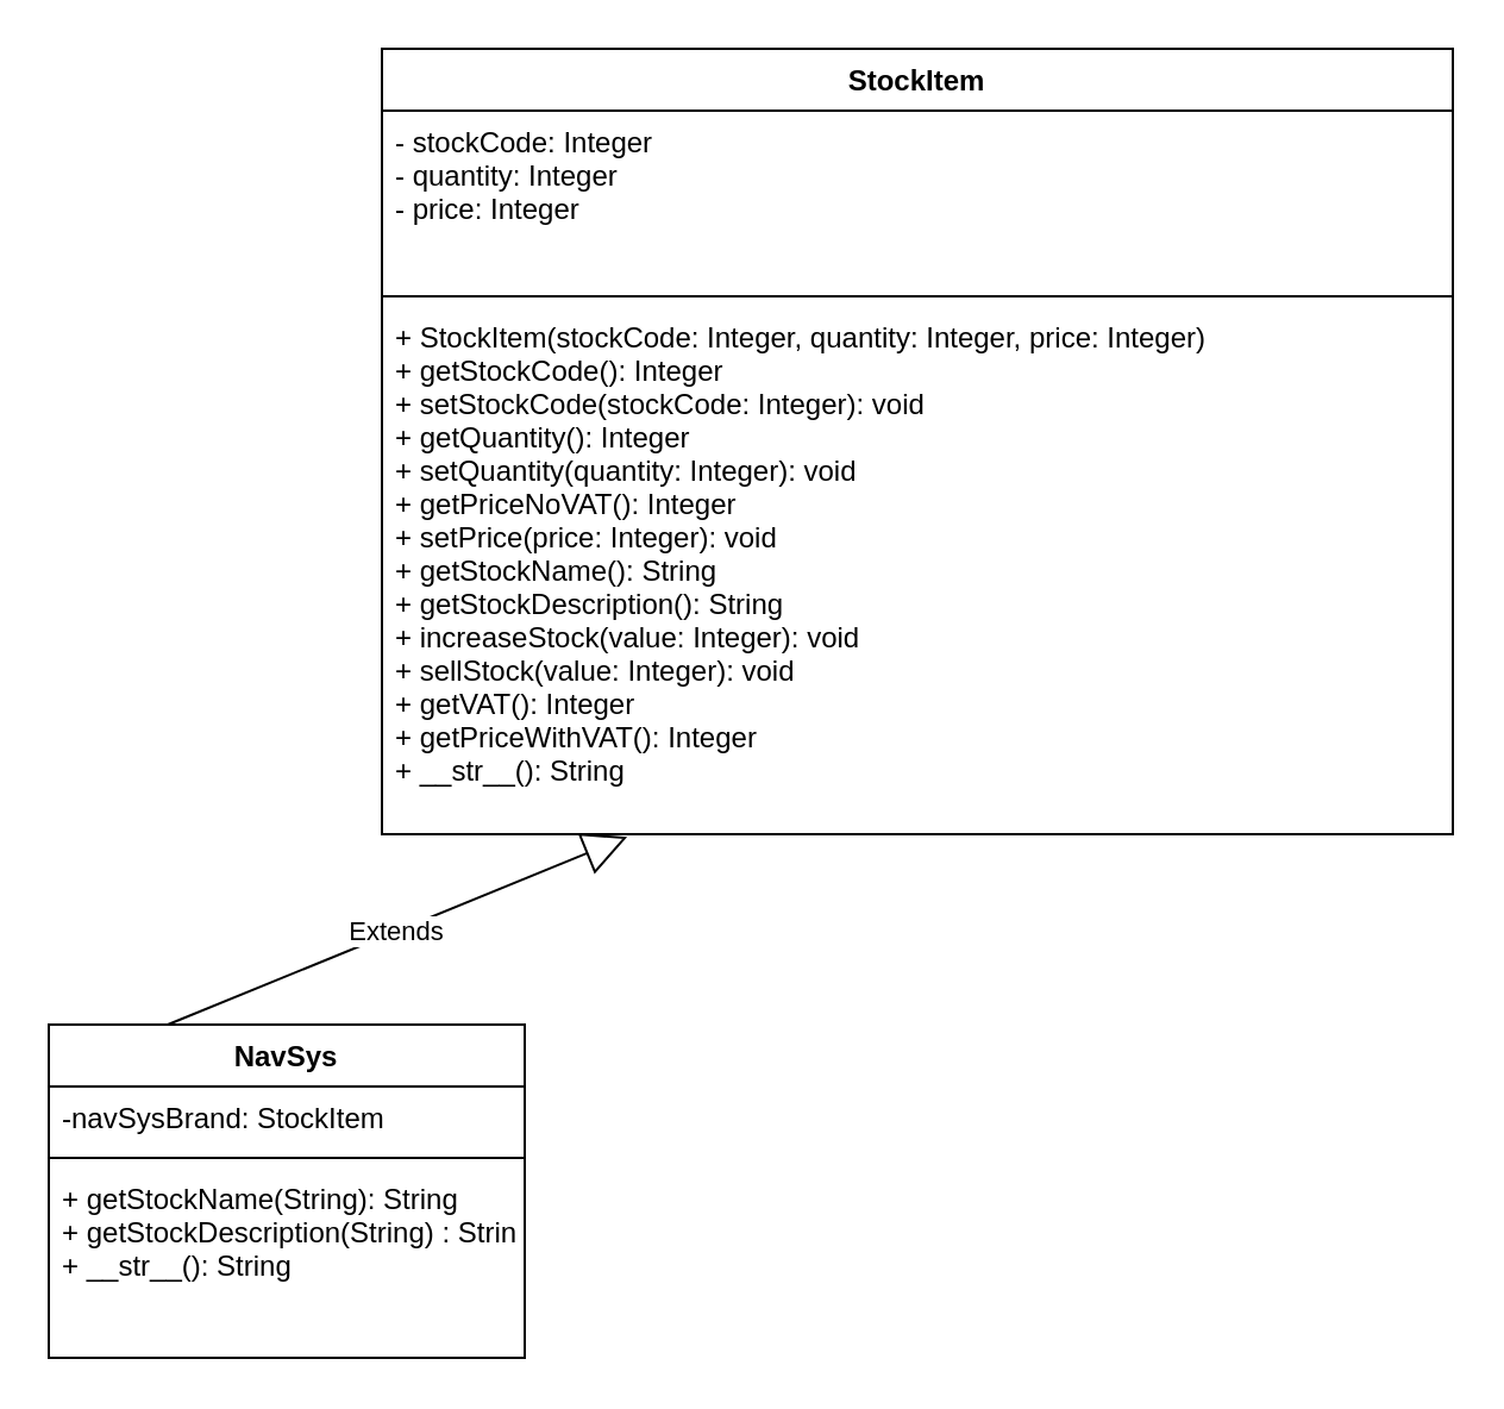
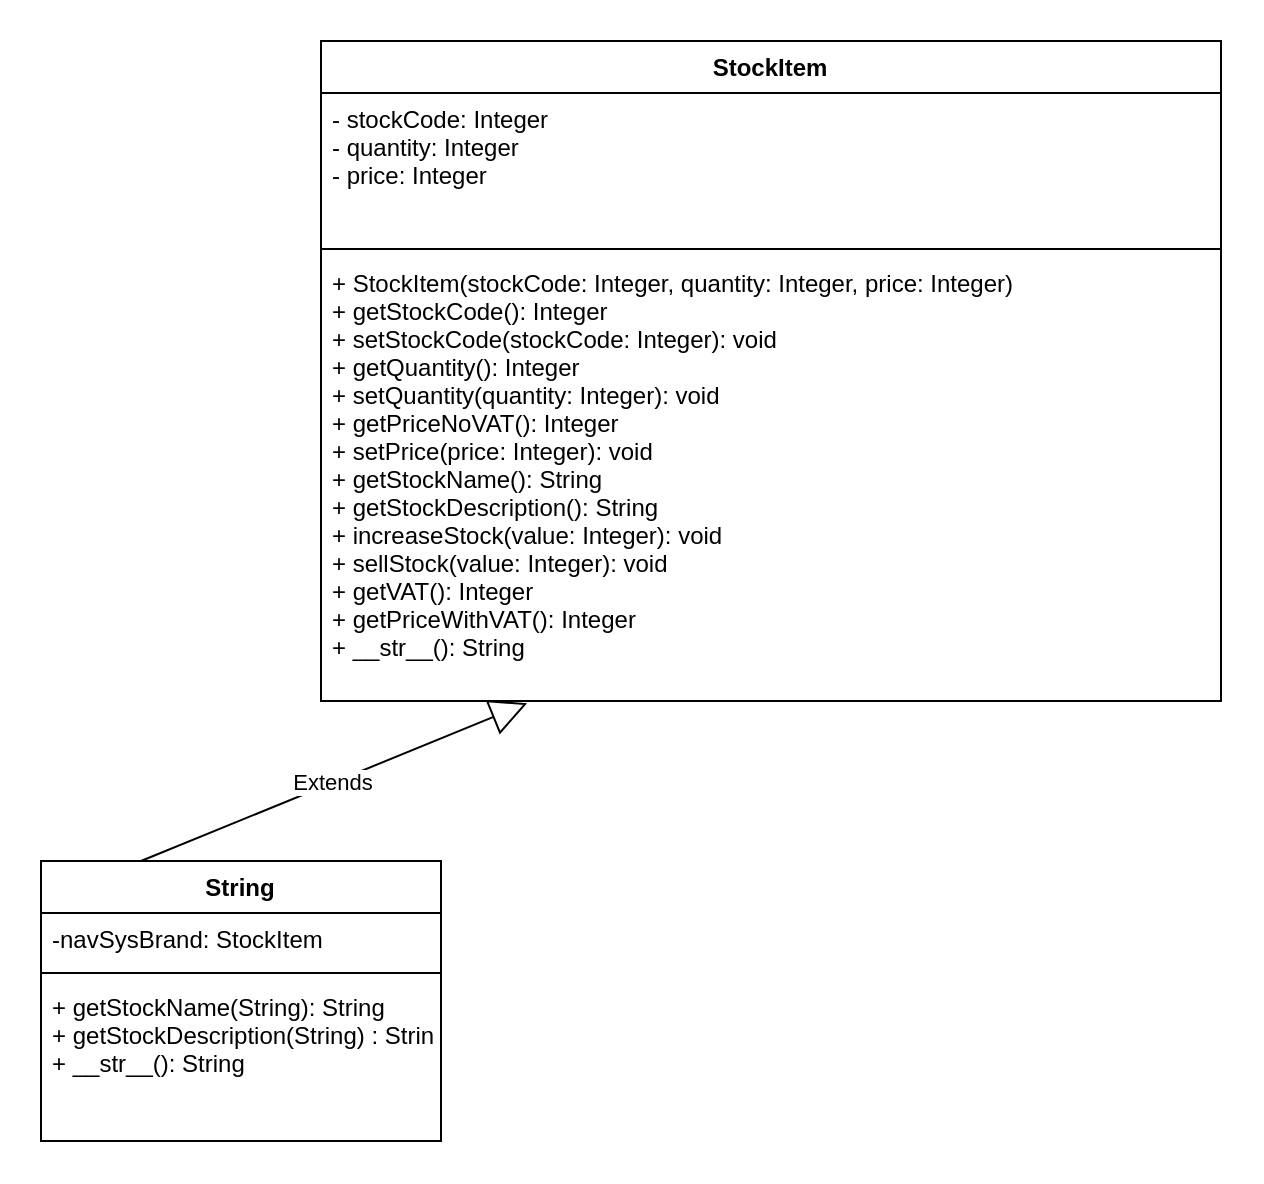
  <mxCell id="0" />
  <mxCell id="1" parent="0" />
  <mxCell id="2" value="StockItem" style="swimlane;fontStyle=1;align=center;verticalAlign=top;childLayout=stackLayout;horizontal=1;startSize=26;horizontalStack=0;resizeParent=1;resizeParentMax=0;resizeLast=0;collapsible=1;marginBottom=0;" parent="1" vertex="1"><mxGeometry x="160" y="20" width="450" height="330" as="geometry" /></mxCell>
  <mxCell id="3" value="- stockCode: Integer&#10;- quantity: Integer&#10;- price: Integer" style="text;strokeColor=none;fillColor=none;align=left;verticalAlign=top;spacingLeft=4;spacingRight=4;overflow=hidden;rotatable=0;points=[[0,0.5],[1,0.5]];portConstraint=eastwest;" parent="2" vertex="1"><mxGeometry y="26" width="450" height="74" as="geometry" /></mxCell>
  <mxCell id="4" value="" style="line;strokeWidth=1;fillColor=none;align=left;verticalAlign=middle;spacingTop=-1;spacingLeft=3;spacingRight=3;rotatable=0;labelPosition=right;points=[];portConstraint=eastwest;" parent="2" vertex="1"><mxGeometry y="100" width="450" height="8" as="geometry" /></mxCell>
  <mxCell id="5" value="+ StockItem(stockCode: Integer, quantity: Integer, price: Integer)&#10;+ getStockCode(): Integer&#10;+ setStockCode(stockCode: Integer): void&#10;+ getQuantity(): Integer&#10;+ setQuantity(quantity: Integer): void&#10;+ getPriceNoVAT(): Integer&#10;+ setPrice(price: Integer): void&#10;+ getStockName(): String&#10;+ getStockDescription(): String&#10;+ increaseStock(value: Integer): void&#10;+ sellStock(value: Integer): void&#10;+ getVAT(): Integer&#10;+ getPriceWithVAT(): Integer&#10;+ __str__(): String" style="text;strokeColor=none;fillColor=none;align=left;verticalAlign=top;spacingLeft=4;spacingRight=4;overflow=hidden;rotatable=0;points=[[0,0.5],[1,0.5]];portConstraint=eastwest;" parent="2" vertex="1"><mxGeometry y="108" width="450" height="222" as="geometry" /></mxCell>
- <mxCell id="6" value="NavSys" style="swimlane;fontStyle=1;align=center;verticalAlign=top;childLayout=stackLayout;horizontal=1;startSize=26;horizontalStack=0;resizeParent=1;resizeParentMax=0;resizeLast=0;collapsible=1;marginBottom=0;" vertex="1" parent="1"><mxGeometry x="20" y="430" width="200" height="140" as="geometry" /></mxCell>
+ <mxCell id="6" value="String" style="swimlane;fontStyle=1;align=center;verticalAlign=top;childLayout=stackLayout;horizontal=1;startSize=26;horizontalStack=0;resizeParent=1;resizeParentMax=0;resizeLast=0;collapsible=1;marginBottom=0;" vertex="1" parent="1"><mxGeometry x="20" y="430" width="200" height="140" as="geometry" /></mxCell>
  <mxCell id="7" value="-navSysBrand: StockItem" style="text;strokeColor=none;fillColor=none;align=left;verticalAlign=top;spacingLeft=4;spacingRight=4;overflow=hidden;rotatable=0;points=[[0,0.5],[1,0.5]];portConstraint=eastwest;" vertex="1" parent="6"><mxGeometry y="26" width="200" height="26" as="geometry" /></mxCell>
  <mxCell id="8" value="" style="line;strokeWidth=1;fillColor=none;align=left;verticalAlign=middle;spacingTop=-1;spacingLeft=3;spacingRight=3;rotatable=0;labelPosition=right;points=[];portConstraint=eastwest;" vertex="1" parent="6"><mxGeometry y="52" width="200" height="8" as="geometry" /></mxCell>
  <mxCell id="9" value="+ getStockName(String): String&#10;+ getStockDescription(String) : String&#10;+ __str__(): String" style="text;strokeColor=none;fillColor=none;align=left;verticalAlign=top;spacingLeft=4;spacingRight=4;overflow=hidden;rotatable=0;points=[[0,0.5],[1,0.5]];portConstraint=eastwest;" vertex="1" parent="6"><mxGeometry y="60" width="200" height="80" as="geometry" /></mxCell>
  <mxCell id="10" value="Extends" style="endArrow=block;endSize=16;endFill=0;html=1;rounded=0;entryX=0.229;entryY=1.005;entryDx=0;entryDy=0;entryPerimeter=0;exitX=0.25;exitY=0;exitDx=0;exitDy=0;" edge="1" parent="1" source="6" target="5"><mxGeometry width="160" relative="1" as="geometry"><mxPoint x="120" y="390" as="sourcePoint" /><mxPoint x="280" y="390" as="targetPoint" /></mxGeometry></mxCell>
